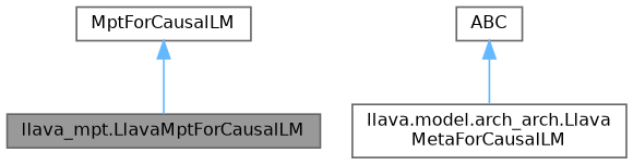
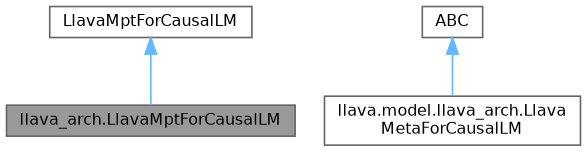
  digraph {
    node [color=gray40 fillcolor=white fontname=Helvetica fontsize=10 shape=box style=filled]
    edge [color=steelblue1 dir=back fontname=Helvetica fontsize=10 labelfontname=Helvetica labelfontsize=10 style=solid]
-   n1 [fillcolor=grey60 fontcolor=black height=0.2 label="llava_mpt.LlavaMptForCausalLM" width=0.4]
-   n2 [height=0.2 label=MptForCausalLM width=0.4]
-   n3 [height=0.2 label="llava.model.arch_arch.Llava\lMetaForCausalLM" width=0.4]
+   n1 [fillcolor=grey60 fontcolor=black height=0.2 label="llava_arch.LlavaMptForCausalLM" width=0.4]
+   n2 [height=0.2 label=LlavaMptForCausalLM width=0.4]
+   n3 [height=0.2 label="llava.model.llava_arch.Llava\lMetaForCausalLM" width=0.4]
    n4 [height=0.2 label=ABC width=0.4]
    n2 -> n1
    n4 -> n3
  }
